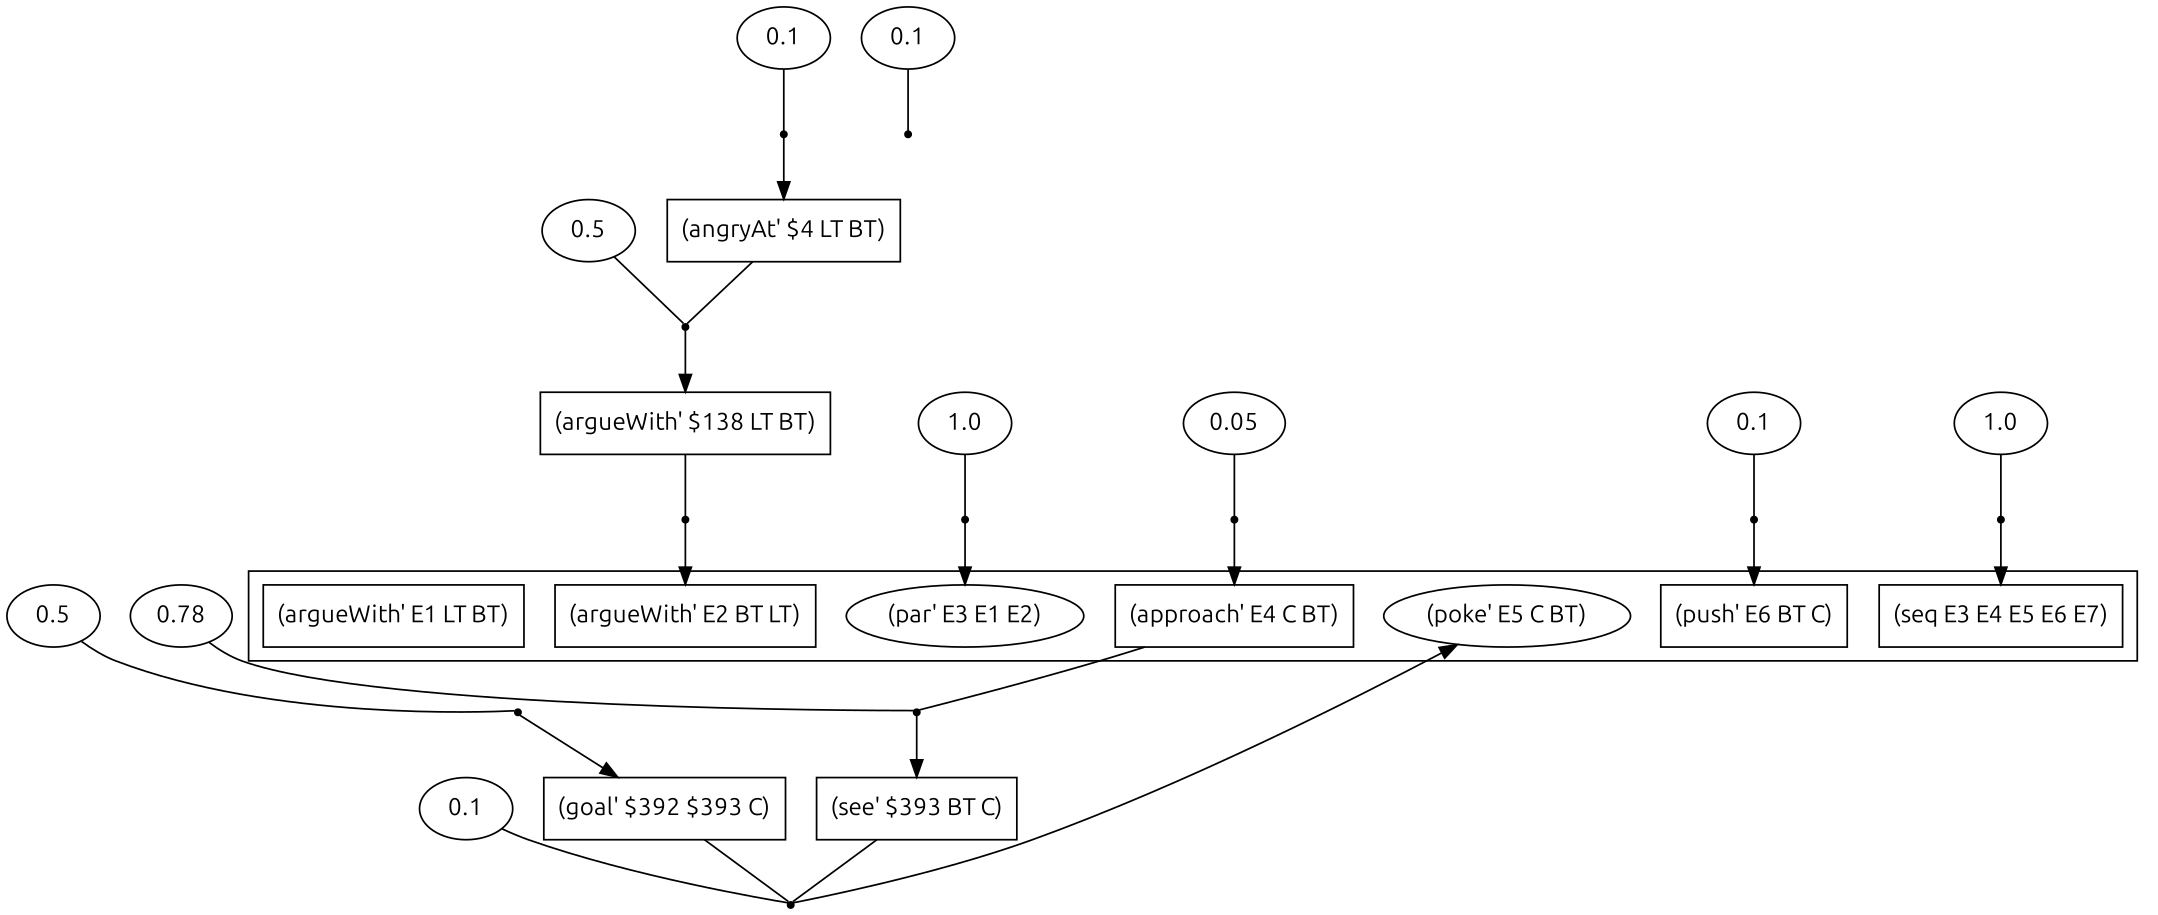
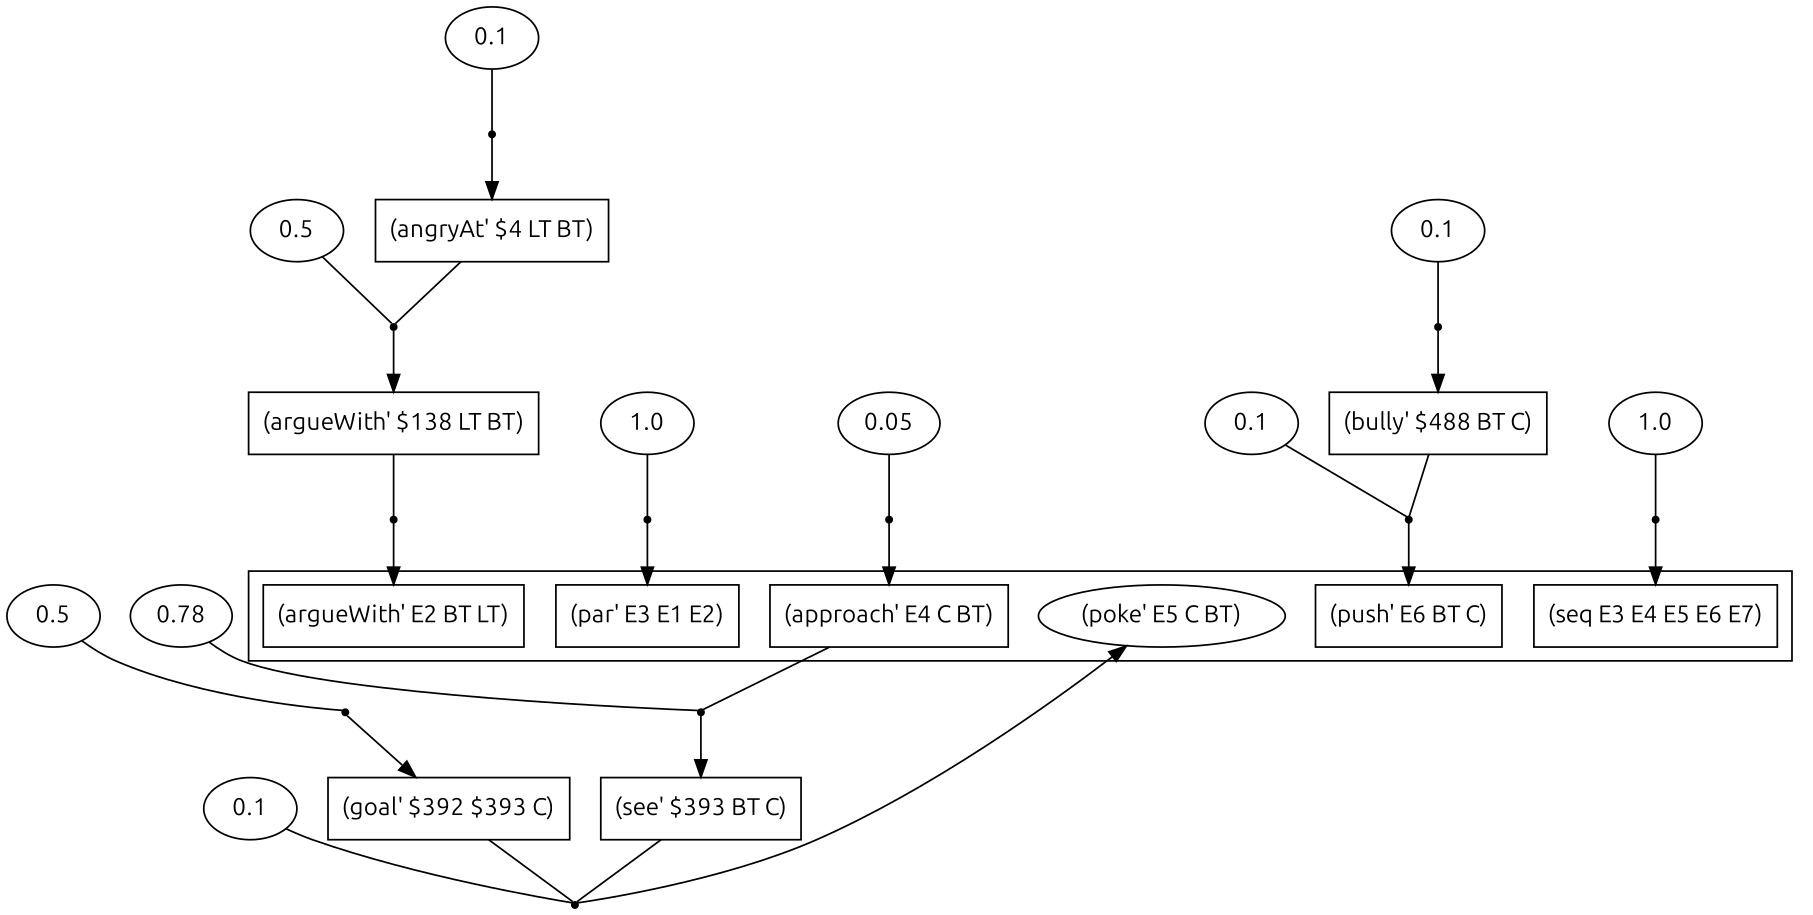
  digraph {
    fontname=Ubuntu
    rankdir=TB
    node [fontname=Ubuntu shape=box]
    edge [arrowhead=none fontname=Ubuntu]
    n1 [label="(argueWith' E2 BT LT)"]
-   n2 [label="(par' E3 E1 E2)" shape=ellipse]
+   n2 [label="(par' E3 E1 E2)"]
    n3 [label="(approach' E4 C BT)"]
    n4 [label="(poke' E5 C BT)" shape=ellipse]
    n5 [label="(push' E6 BT C)"]
    n6 [label="(seq E3 E4 E5 E6 E7)"]
-   n7 [label="(argueWith' E1 LT BT)"]
    r7 [shape=point]
    n9 [label=0.5 shape=""]
    r0 [shape=point]
    n11 [label="(argueWith' $138 LT BT)"]
    n12 [label=0.1 shape=""]
    r1 [shape=point]
    n14 [label="(angryAt' $4 LT BT)"]
    r2 [shape=point]
    n16 [label=1.0 shape=""]
    r3 [shape=point]
    n18 [label=0.05 shape=""]
    r4 [shape=point]
    n20 [label=0.1 shape=""]
    r5 [shape=point]
    n22 [label=0.5 shape=""]
    r6 [shape=point]
    n24 [label="(goal' $392 $393 C)"]
    n25 [label=0.78 shape=""]
    n26 [label="(see' $393 BT C)"]
    n27 [label=0.1 shape=""]
    r8 [shape=point]
    n29 [label=0.1 shape=""]
    r9 [shape=point]
+   n31 [label="(bully' $488 BT C)"]
    n32 [label=1.0 shape=""]
    r10 [shape=point]
    subgraph cluster_1 {
      n1
      n2
      n3
      n4
      n5
      n6
-     n7
    }
    n3 -> r7
    r7 -> n26 [arrowhead=""]
    n9 -> r0
    r0 -> n11 [arrowhead=""]
    n11 -> r2
    n12 -> r1
    r1 -> n14 [arrowhead=""]
    n14 -> r0
    r2 -> n1 [arrowhead=""]
    n16 -> r3
    r3 -> n2 [arrowhead=""]
    n18 -> r4
    r4 -> n3 [arrowhead=""]
    n20 -> r5
    r5 -> n4 [arrowhead=""]
    n22 -> r6
    r6 -> n24 [arrowhead=""]
    n24 -> r5
    n25 -> r7
    n26 -> r5
    n27 -> r8
    r8 -> n5 [arrowhead=""]
    n29 -> r9
+   r9 -> n31 [arrowhead=""]
+   n31 -> r8
    n32 -> r10
    r10 -> n6 [arrowhead=""]
  }
